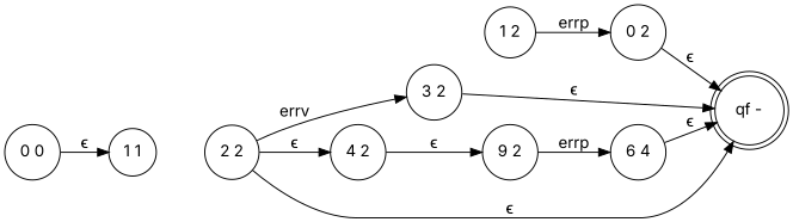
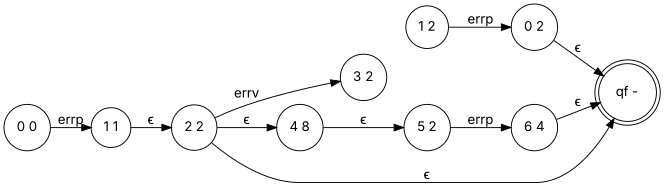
  digraph {
    fontname=Inter
    rankdir=LR
    node [fontname=Inter shape=circle]
    edge [fontname=Inter]
    "1 1"
    "2 2"
    "3 2"
-   "4 2"
+   "4 2" [label="4 8"]
    "qf -" [shape=doublecircle]
-   "5 2" [label="9 2"]
+   "5 2"
    n7 [label="6 4"]
    "1 2"
    "0 2"
    "0 0"
+   "1 1" -> "2 2" [label="ϵ"]
    "2 2" -> "3 2" [label=errv]
    "2 2" -> "4 2" [label="ϵ"]
    "2 2" -> "qf -" [label="ϵ"]
-   "3 2" -> "qf -" [label="ϵ"]
    "4 2" -> "5 2" [label="ϵ"]
    "5 2" -> n7 [label=errp]
    n7 -> "qf -" [label="ϵ"]
    "1 2" -> "0 2" [label=errp]
    "0 2" -> "qf -" [label="ϵ"]
-   "0 0" -> "1 1" [label="ϵ"]
+   "0 0" -> "1 1" [label=errp]
  }
